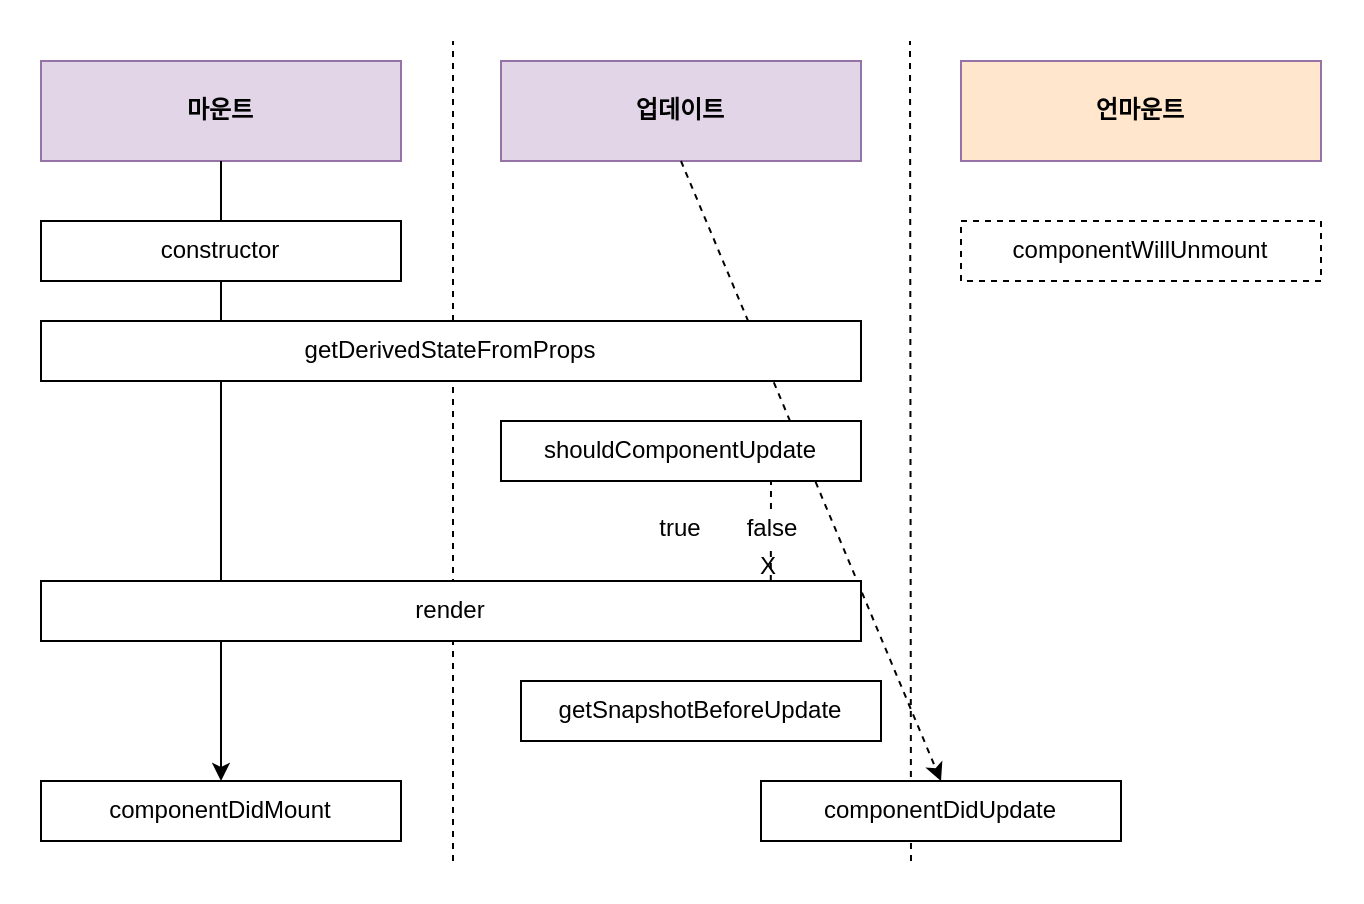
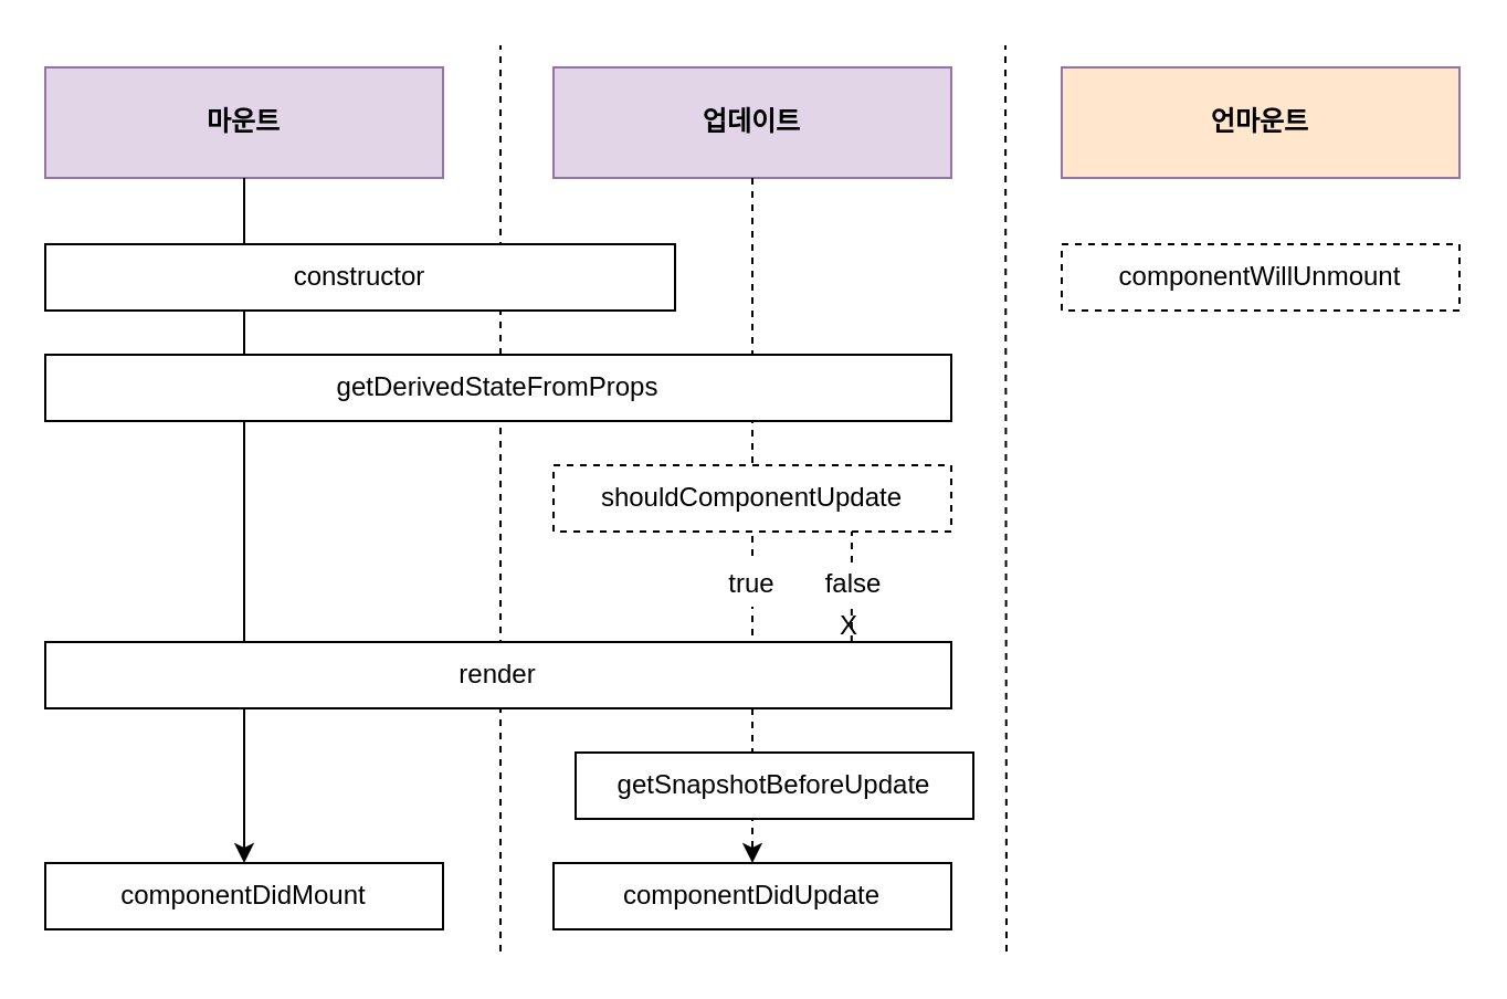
  <mxCell id="0" />
  <mxCell id="1" parent="0" />
  <mxCell id="2" value="마운트" style="rounded=0;whiteSpace=wrap;html=1;fontStyle=1;fillColor=#e1d5e7;strokeColor=#9673a6;" vertex="1" parent="1"><mxGeometry x="20" y="30" width="180" height="50" as="geometry" /></mxCell>
  <mxCell id="3" value="업데이트" style="rounded=0;whiteSpace=wrap;html=1;fontStyle=1;fillColor=#e1d5e7;strokeColor=#9673a6;" vertex="1" parent="1"><mxGeometry x="250" y="30" width="180" height="50" as="geometry" /></mxCell>
  <mxCell id="4" value="언마운트" style="rounded=0;whiteSpace=wrap;html=1;fontStyle=1;fillColor=#ffe6cc;strokeColor=#9673a6;" vertex="1" parent="1"><mxGeometry x="480" y="30" width="180" height="50" as="geometry" /></mxCell>
  <mxCell id="5" value="" style="endArrow=classic;html=1;exitX=0.5;exitY=1;exitDx=0;exitDy=0;" edge="1" parent="1" source="2"><mxGeometry width="50" height="50" relative="1" as="geometry"><mxPoint x="110" y="110" as="sourcePoint" /><mxPoint x="110" y="390" as="targetPoint" /></mxGeometry></mxCell>
  <mxCell id="6" value="" style="endArrow=classic;html=1;exitX=0.5;exitY=1;exitDx=0;exitDy=0;entryX=0.5;entryY=0;entryDx=0;entryDy=0;dashed=1;" edge="1" parent="1" source="3" target="14"><mxGeometry width="50" height="50" relative="1" as="geometry"><mxPoint x="339.5" y="144" as="sourcePoint" /><mxPoint x="340" y="480" as="targetPoint" /></mxGeometry></mxCell>
  <mxCell id="7" value="" style="endArrow=none;dashed=1;html=1;" edge="1" parent="1"><mxGeometry width="50" height="50" relative="1" as="geometry"><mxPoint x="226" y="430" as="sourcePoint" /><mxPoint x="226" y="20" as="targetPoint" /></mxGeometry></mxCell>
  <mxCell id="8" value="" style="endArrow=none;dashed=1;html=1;" edge="1" parent="1"><mxGeometry width="50" height="50" relative="1" as="geometry"><mxPoint x="455" y="430" as="sourcePoint" /><mxPoint x="454.5" y="20" as="targetPoint" /></mxGeometry></mxCell>
- <mxCell id="9" value="constructor" style="rounded=0;whiteSpace=wrap;html=1;" vertex="1" parent="1"><mxGeometry x="20" y="110" width="180" height="30" as="geometry" /></mxCell>
+ <mxCell id="9" value="constructor" style="rounded=0;whiteSpace=wrap;html=1;" vertex="1" parent="1"><mxGeometry x="20" y="110" width="285" height="30" as="geometry" /></mxCell>
  <mxCell id="10" value="getDerivedStateFromProps" style="rounded=0;whiteSpace=wrap;html=1;" vertex="1" parent="1"><mxGeometry x="20" y="160" width="410" height="30" as="geometry" /></mxCell>
- <mxCell id="11" value="shouldComponentUpdate" style="rounded=0;whiteSpace=wrap;html=1;" vertex="1" parent="1"><mxGeometry x="250" y="210" width="180" height="30" as="geometry" /></mxCell>
+ <mxCell id="11" value="shouldComponentUpdate" style="rounded=0;whiteSpace=wrap;html=1;dashed=1;" vertex="1" parent="1"><mxGeometry x="250" y="210" width="180" height="30" as="geometry" /></mxCell>
  <mxCell id="12" value="render" style="rounded=0;whiteSpace=wrap;html=1;" vertex="1" parent="1"><mxGeometry x="20" y="290" width="410" height="30" as="geometry" /></mxCell>
  <mxCell id="13" value="getSnapshotBeforeUpdate" style="rounded=0;whiteSpace=wrap;html=1;" vertex="1" parent="1"><mxGeometry x="260" y="340" width="180" height="30" as="geometry" /></mxCell>
- <mxCell id="14" value="componentDidUpdate" style="rounded=0;whiteSpace=wrap;html=1;" vertex="1" parent="1"><mxGeometry x="380" y="390" width="180" height="30" as="geometry" /></mxCell>
+ <mxCell id="14" value="componentDidUpdate" style="rounded=0;whiteSpace=wrap;html=1;" vertex="1" parent="1"><mxGeometry x="250" y="390" width="180" height="30" as="geometry" /></mxCell>
  <mxCell id="15" value="componentDidMount" style="rounded=0;whiteSpace=wrap;html=1;" vertex="1" parent="1"><mxGeometry x="20" y="390" width="180" height="30" as="geometry" /></mxCell>
  <mxCell id="16" value="componentWillUnmount" style="rounded=0;whiteSpace=wrap;html=1;dashed=1;" vertex="1" parent="1"><mxGeometry x="480" y="110" width="180" height="30" as="geometry" /></mxCell>
  <mxCell id="17" value="true" style="rounded=0;whiteSpace=wrap;html=1;strokeColor=none;" vertex="1" parent="1"><mxGeometry x="320" y="254" width="40" height="20" as="geometry" /></mxCell>
  <mxCell id="18" value="" style="endArrow=none;dashed=1;html=1;entryX=0.75;entryY=1;entryDx=0;entryDy=0;exitX=0.89;exitY=0;exitDx=0;exitDy=0;exitPerimeter=0;" edge="1" parent="1" source="12" target="11"><mxGeometry width="50" height="50" relative="1" as="geometry"><mxPoint x="20" y="500" as="sourcePoint" /><mxPoint x="70" y="450" as="targetPoint" /></mxGeometry></mxCell>
  <mxCell id="19" value="X" style="text;html=1;strokeColor=none;fillColor=none;align=center;verticalAlign=middle;whiteSpace=wrap;rounded=0;" vertex="1" parent="1"><mxGeometry x="364" y="273" width="40" height="20" as="geometry" /></mxCell>
  <mxCell id="20" value="false" style="rounded=0;whiteSpace=wrap;html=1;strokeColor=none;" vertex="1" parent="1"><mxGeometry x="366" y="254" width="40" height="20" as="geometry" /></mxCell>
